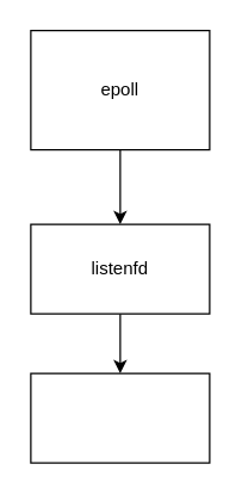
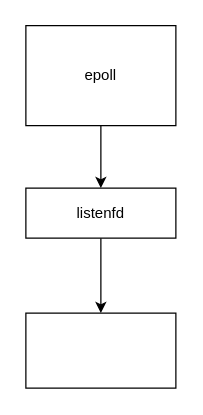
  <mxCell id="0" />
  <mxCell id="1" parent="0" />
  <mxCell id="2" value="" style="edgeStyle=orthogonalEdgeStyle;rounded=0;orthogonalLoop=1;jettySize=auto;html=1;" edge="1" parent="1" source="3" target="5"><mxGeometry relative="1" as="geometry" /></mxCell>
  <mxCell id="3" value="epoll" style="whiteSpace=wrap;html=1;rounded=0;" parent="1" vertex="1"><mxGeometry x="20" y="20" width="120" height="80" as="geometry" /></mxCell>
  <mxCell id="4" value="" style="edgeStyle=orthogonalEdgeStyle;rounded=0;orthogonalLoop=1;jettySize=auto;html=1;" edge="1" parent="1" source="5" target="6"><mxGeometry relative="1" as="geometry" /></mxCell>
- <mxCell id="5" value="listenfd" style="whiteSpace=wrap;html=1;" vertex="1" parent="1"><mxGeometry x="20" y="150" width="120" height="60" as="geometry" /></mxCell>
+ <mxCell id="5" value="listenfd" style="whiteSpace=wrap;html=1;" vertex="1" parent="1"><mxGeometry x="20" y="150" width="120" height="40" as="geometry" /></mxCell>
  <mxCell id="6" value="" style="whiteSpace=wrap;html=1;" vertex="1" parent="1"><mxGeometry x="20" y="250" width="120" height="60" as="geometry" /></mxCell>
